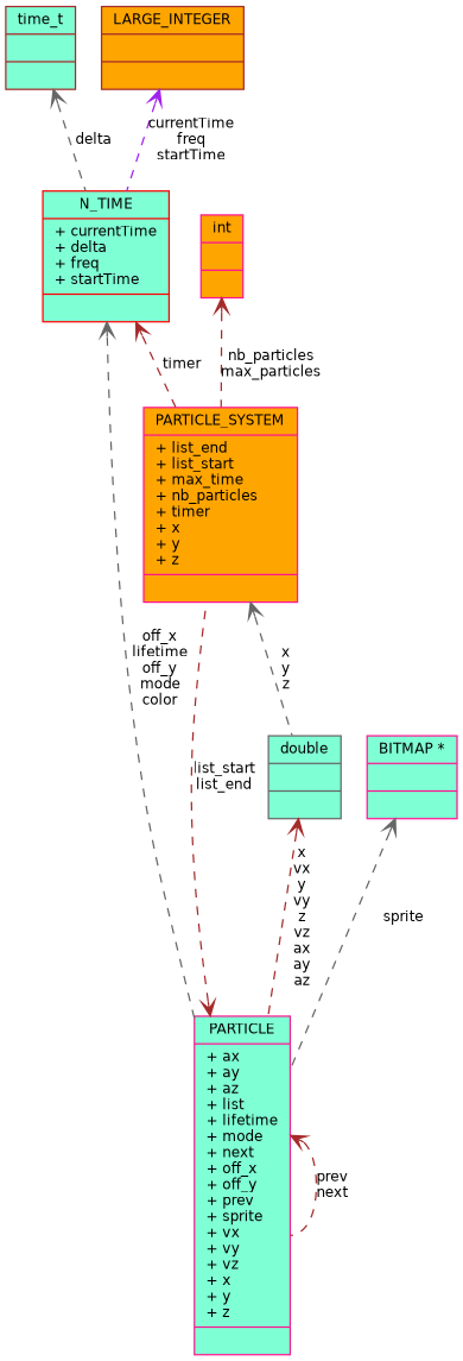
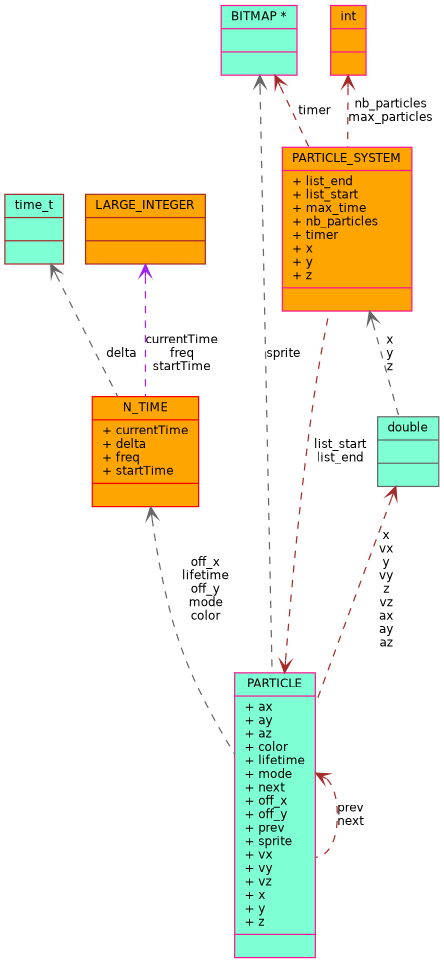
  digraph {
    node [color=deeppink fillcolor=orange fontname=Helvetica fontsize=10 shape=record style=filled]
    edge [arrowtail=open color=brown dir=back fontname=Helvetica fontsize=10 labelfontname=Helvetica labelfontsize=10 style=dashed]
    n1 [fontcolor=black height=0.2 label="{PARTICLE_SYSTEM\n|+ list_end\l+ list_start\l+ max_time\l+ nb_particles\l+ timer\l+ x\l+ y\l+ z\l|}" width=0.4]
    n2 [color=gray40 fillcolor=aquamarine height=0.2 label="{double\n||}" width=0.4]
-   n3 [fillcolor=aquamarine height=0.2 label="{PARTICLE\n|+ ax\l+ ay\l+ az\l+ list\l+ lifetime\l+ mode\l+ next\l+ off_x\l+ off_y\l+ prev\l+ sprite\l+ vx\l+ vy\l+ vz\l+ x\l+ y\l+ z\l|}" width=0.4]
+   n3 [fillcolor=aquamarine height=0.2 label="{PARTICLE\n|+ ax\l+ ay\l+ az\l+ color\l+ lifetime\l+ mode\l+ next\l+ off_x\l+ off_y\l+ prev\l+ sprite\l+ vx\l+ vy\l+ vz\l+ x\l+ y\l+ z\l|}" width=0.4]
    n4 [height=0.2 label="{int\n||}" width=0.4]
-   n5 [color=red fillcolor=aquamarine height=0.2 label="{N_TIME\n|+ currentTime\l+ delta\l+ freq\l+ startTime\l|}" width=0.4]
+   n5 [color=red height=0.2 label="{N_TIME\n|+ currentTime\l+ delta\l+ freq\l+ startTime\l|}" width=0.4]
    n6 [color=brown fillcolor=aquamarine height=0.2 label="{time_t\n||}" width=0.4]
    n7 [color=brown height=0.2 label="{LARGE_INTEGER\n||}" width=0.4]
    n8 [fillcolor=aquamarine height=0.2 label="{BITMAP *\n||}" width=0.4]
    n1 -> n2 [color=gray40 label="x\ny\nz"]
    n2 -> n3 [label="x\nvx\ny\nvy\nz\nvz\nax\nay\naz"]
    n3 -> n1 [label="list_start\nlist_end"]
    n3 -> n3 [label="prev\nnext"]
    n4 -> n1 [label="nb_particles\nmax_particles"]
-   n5 -> n1 [label=timer]
+   n8 -> n1 [label=timer]
    n5 -> n3 [color=gray40 label="off_x\nlifetime\noff_y\nmode\ncolor"]
    n6 -> n5 [color=gray40 label=delta]
    n7 -> n5 [color=purple label="currentTime\nfreq\nstartTime"]
    n8 -> n3 [color=gray40 label=sprite]
  }
